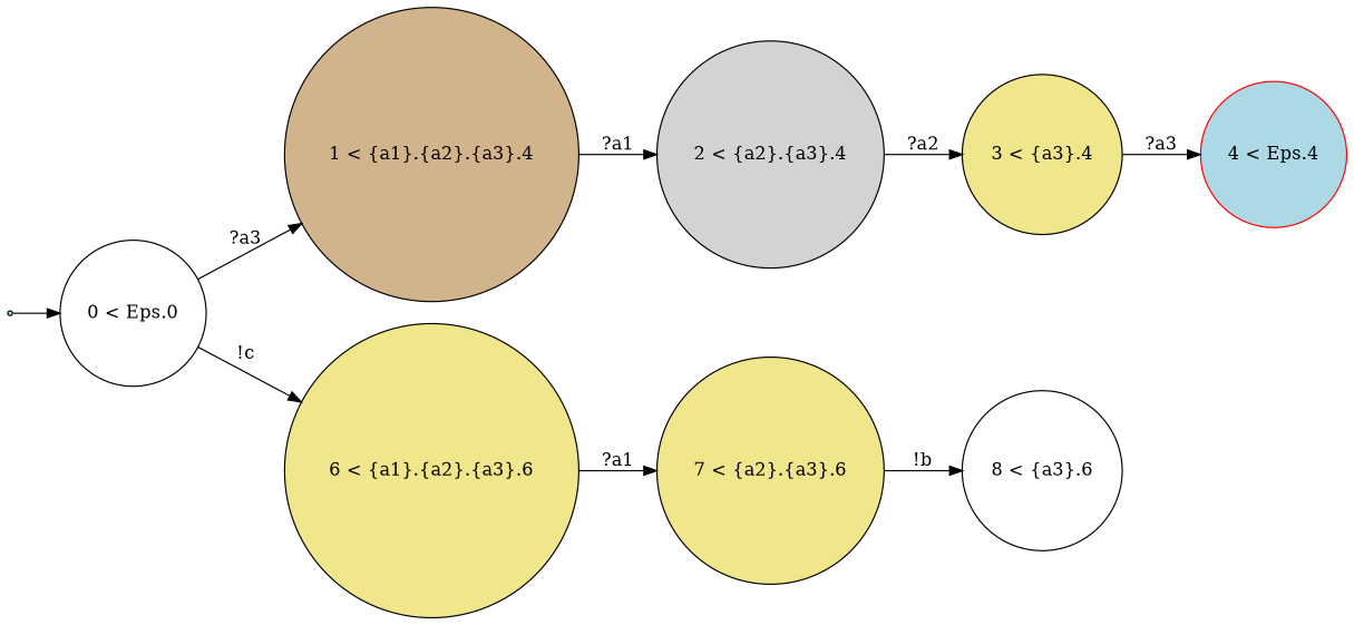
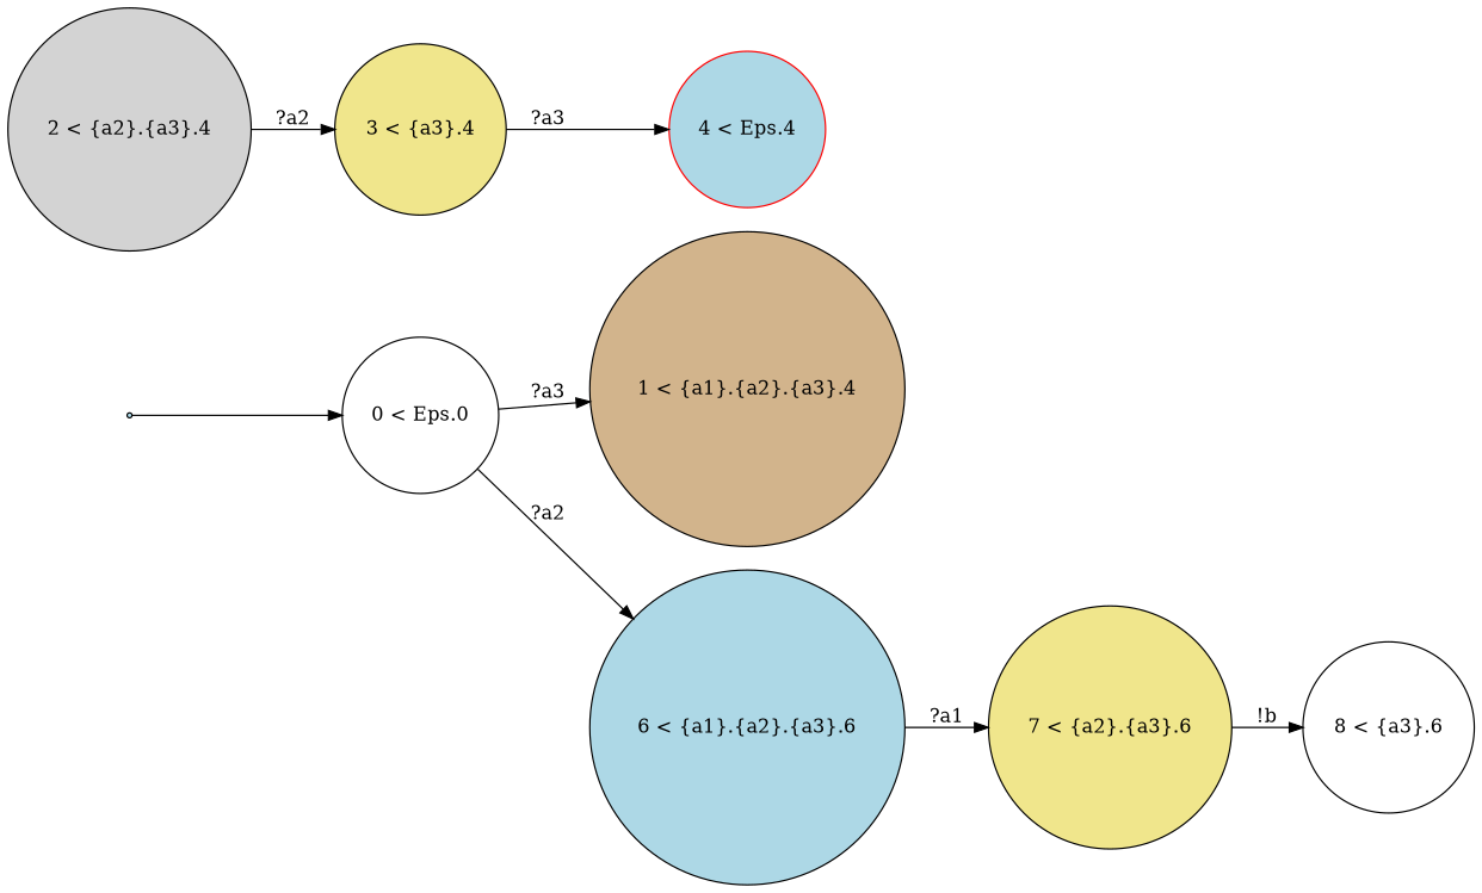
  digraph {
    rankdir=LR
    node [fillcolor=khaki shape=circle style=filled]
    ENTRY [fillcolor=lightblue shape=point]
    n2 [fillcolor=white label="0 < Eps.0\n"]
    n3 [fillcolor=tan label="1 < {a1}.{a2}.{a3}.4\n"]
-   n4 [label="6 < {a1}.{a2}.{a3}.6\n"]
+   n4 [fillcolor=lightblue label="6 < {a1}.{a2}.{a3}.6\n"]
    n5 [fillcolor=lightgrey label="2 < {a2}.{a3}.4\n"]
    n6 [label="3 < {a3}.4\n"]
    n7 [color=red fillcolor=lightblue label="4 < Eps.4\n"]
    n8 [label="7 < {a2}.{a3}.6\n"]
    n9 [fillcolor=white label="8 < {a3}.6\n"]
    ENTRY -> n2
    n2 -> n3 [label="?a3"]
-   n2 -> n4 [label="!c"]
-   n3 -> n5 [label="?a1"]
+   n2 -> n4 [label="?a2"]
    n4 -> n8 [label="?a1"]
    n5 -> n6 [label="?a2"]
    n6 -> n7 [label="?a3"]
    n8 -> n9 [label="!b"]
  }
